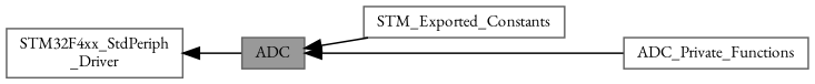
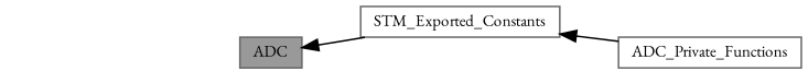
  digraph {
    fontname="EB Garamond"
    rankdir=LR
    node [color=grey40 fillcolor=white fontname="EB Garamond" fontsize=10 shape=box style=filled]
    edge [dir=back fontname="EB Garamond" fontsize=10 labelfontname=Helvetica labelfontsize=10 shape=plaintext style=solid]
    n1 [color=gray40 fillcolor=grey60 fontcolor=black height=0.2 label=ADC width=0.4]
    n2 [height=0.2 label=STM_Exported_Constants width=0.4]
    n3 [height=0.2 label=ADC_Private_Functions width=0.4]
-   n4 [height=0.2 label="STM32F4xx_StdPeriph\l_Driver" width=0.4]
    n1 -> n2
-   n1 -> n3
-   n4 -> n1
+   n2 -> n3
  }
